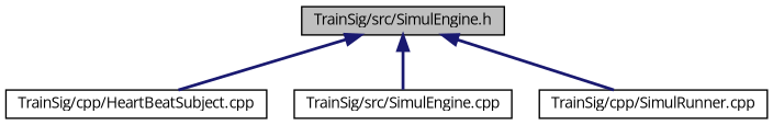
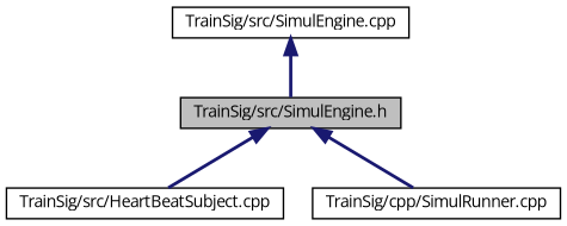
  digraph {
    fontname="Open Sans"
    node [color=black fillcolor=white fontname="Open Sans" fontsize=10 shape=record style=filled]
    edge [color=midnightblue dir=back fontname="Open Sans" fontsize=10 labelfontname=Helvetica labelfontsize=10 style=bold]
    n1 [fillcolor=grey75 fontcolor=black height=0.2 label="TrainSig/src/SimulEngine.h" width=0.4]
-   n2 [height=0.2 label="TrainSig/cpp/HeartBeatSubject.cpp" width=0.4]
+   n2 [height=0.2 label="TrainSig/src/HeartBeatSubject.cpp" width=0.4]
    n3 [height=0.2 label="TrainSig/src/SimulEngine.cpp" width=0.4]
    n4 [height=0.2 label="TrainSig/cpp/SimulRunner.cpp" width=0.4]
    n1 -> n2
-   n1 -> n3
+   n3 -> n1
    n1 -> n4
  }
